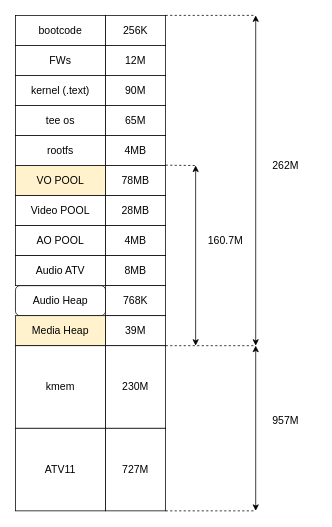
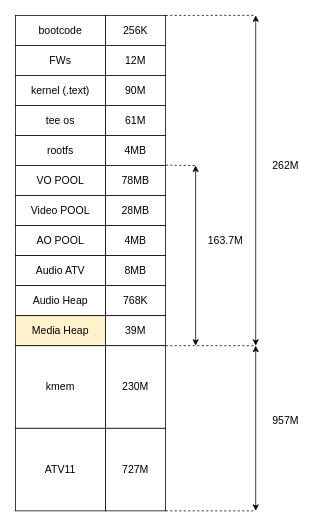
  <mxCell id="0" />
  <mxCell id="1" parent="0" />
  <mxCell id="2" value="bootcode" style="rounded=0;whiteSpace=wrap;html=1;fontSize=14;" vertex="1" parent="1"><mxGeometry x="20" y="20" width="120" height="40" as="geometry" /></mxCell>
  <mxCell id="3" value="256K" style="rounded=0;whiteSpace=wrap;html=1;fontSize=14;" vertex="1" parent="1"><mxGeometry x="140" y="20" width="80" height="40" as="geometry" /></mxCell>
  <mxCell id="4" value="FWs" style="rounded=0;whiteSpace=wrap;html=1;fontSize=14;" vertex="1" parent="1"><mxGeometry x="20" y="60" width="120" height="40" as="geometry" /></mxCell>
  <mxCell id="5" value="12M" style="rounded=0;whiteSpace=wrap;html=1;fontSize=14;" vertex="1" parent="1"><mxGeometry x="140" y="60" width="80" height="40" as="geometry" /></mxCell>
  <mxCell id="6" value="kernel (.text)" style="rounded=0;whiteSpace=wrap;html=1;fontSize=14;" vertex="1" parent="1"><mxGeometry x="20" y="100" width="120" height="40" as="geometry" /></mxCell>
  <mxCell id="7" value="90M" style="rounded=0;whiteSpace=wrap;html=1;fontSize=14;" vertex="1" parent="1"><mxGeometry x="140" y="100" width="80" height="40" as="geometry" /></mxCell>
  <mxCell id="8" value="tee os" style="rounded=0;whiteSpace=wrap;html=1;fontSize=14;" vertex="1" parent="1"><mxGeometry x="20" y="140" width="120" height="40" as="geometry" /></mxCell>
- <mxCell id="9" value="65M" style="rounded=0;whiteSpace=wrap;html=1;fontSize=14;" vertex="1" parent="1"><mxGeometry x="140" y="140" width="80" height="40" as="geometry" /></mxCell>
- <mxCell id="10" value="VO POOL" style="rounded=0;whiteSpace=wrap;html=1;fontSize=14;fillColor=#fff2cc;" vertex="1" parent="1"><mxGeometry x="20" y="220" width="120" height="40" as="geometry" /></mxCell>
+ <mxCell id="9" value="61M" style="rounded=0;whiteSpace=wrap;html=1;fontSize=14;" vertex="1" parent="1"><mxGeometry x="140" y="140" width="80" height="40" as="geometry" /></mxCell>
+ <mxCell id="10" value="VO POOL" style="rounded=0;whiteSpace=wrap;html=1;fontSize=14;" vertex="1" parent="1"><mxGeometry x="20" y="220" width="120" height="40" as="geometry" /></mxCell>
  <mxCell id="11" value="Video POOL" style="rounded=0;whiteSpace=wrap;html=1;fontSize=14;" vertex="1" parent="1"><mxGeometry x="20" y="260" width="120" height="40" as="geometry" /></mxCell>
  <mxCell id="12" value="AO POOL" style="rounded=0;whiteSpace=wrap;html=1;fontSize=14;" vertex="1" parent="1"><mxGeometry x="20" y="300" width="120" height="40" as="geometry" /></mxCell>
  <mxCell id="13" value="Audio ATV" style="rounded=0;whiteSpace=wrap;html=1;fontSize=14;" vertex="1" parent="1"><mxGeometry x="20" y="340" width="120" height="40" as="geometry" /></mxCell>
- <mxCell id="14" value="Audio Heap" style="whiteSpace=wrap;html=1;fontSize=14;rounded=1;" vertex="1" parent="1"><mxGeometry x="20" y="380" width="120" height="40" as="geometry" /></mxCell>
+ <mxCell id="14" value="Audio Heap" style="rounded=0;whiteSpace=wrap;html=1;fontSize=14;" vertex="1" parent="1"><mxGeometry x="20" y="380" width="120" height="40" as="geometry" /></mxCell>
  <mxCell id="15" value="Media Heap" style="rounded=0;whiteSpace=wrap;html=1;fontSize=14;fillColor=#fff2cc;" vertex="1" parent="1"><mxGeometry x="20" y="420" width="120" height="40" as="geometry" /></mxCell>
  <mxCell id="16" value="78MB" style="rounded=0;whiteSpace=wrap;html=1;fontSize=14;" vertex="1" parent="1"><mxGeometry x="140" y="220" width="80" height="40" as="geometry" /></mxCell>
  <mxCell id="17" value="28MB" style="rounded=0;whiteSpace=wrap;html=1;fontSize=14;" vertex="1" parent="1"><mxGeometry x="140" y="260" width="80" height="40" as="geometry" /></mxCell>
  <mxCell id="18" value="4MB" style="rounded=0;whiteSpace=wrap;html=1;fontSize=14;" vertex="1" parent="1"><mxGeometry x="140" y="300" width="80" height="40" as="geometry" /></mxCell>
  <mxCell id="19" value="8MB" style="rounded=0;whiteSpace=wrap;html=1;fontSize=14;" vertex="1" parent="1"><mxGeometry x="140" y="340" width="80" height="40" as="geometry" /></mxCell>
  <mxCell id="20" value="768K" style="rounded=0;whiteSpace=wrap;html=1;fontSize=14;" vertex="1" parent="1"><mxGeometry x="140" y="380" width="80" height="40" as="geometry" /></mxCell>
  <mxCell id="21" value="39M" style="rounded=0;whiteSpace=wrap;html=1;fontSize=14;" vertex="1" parent="1"><mxGeometry x="140" y="420" width="80" height="40" as="geometry" /></mxCell>
  <mxCell id="22" value="rootfs" style="rounded=0;whiteSpace=wrap;html=1;fontSize=14;" vertex="1" parent="1"><mxGeometry x="20" y="180" width="120" height="40" as="geometry" /></mxCell>
  <mxCell id="23" value="4MB" style="rounded=0;whiteSpace=wrap;html=1;fontSize=14;" vertex="1" parent="1"><mxGeometry x="140" y="180" width="80" height="40" as="geometry" /></mxCell>
  <mxCell id="24" value="" style="endArrow=classic;startArrow=classic;html=1;fontSize=14;" edge="1" parent="1"><mxGeometry width="50" height="50" relative="1" as="geometry"><mxPoint x="260" y="460" as="sourcePoint" /><mxPoint x="260" y="220" as="targetPoint" /></mxGeometry></mxCell>
- <mxCell id="25" value="160.7M" style="text;html=1;strokeColor=none;fillColor=none;align=center;verticalAlign=middle;whiteSpace=wrap;rounded=0;fontSize=14;" vertex="1" parent="1"><mxGeometry x="260" y="300" width="80" height="40" as="geometry" /></mxCell>
+ <mxCell id="25" value="163.7M" style="text;html=1;strokeColor=none;fillColor=none;align=center;verticalAlign=middle;whiteSpace=wrap;rounded=0;fontSize=14;" vertex="1" parent="1"><mxGeometry x="260" y="300" width="80" height="40" as="geometry" /></mxCell>
  <mxCell id="26" value="" style="endArrow=classic;startArrow=classic;html=1;fontSize=14;" edge="1" parent="1"><mxGeometry width="50" height="50" relative="1" as="geometry"><mxPoint x="340" y="460" as="sourcePoint" /><mxPoint x="340" y="20" as="targetPoint" /></mxGeometry></mxCell>
  <mxCell id="27" value="262M" style="text;html=1;strokeColor=none;fillColor=none;align=center;verticalAlign=middle;whiteSpace=wrap;rounded=0;fontSize=14;" vertex="1" parent="1"><mxGeometry x="340" y="200" width="80" height="40" as="geometry" /></mxCell>
  <mxCell id="28" value="kmem" style="rounded=0;whiteSpace=wrap;html=1;fontSize=14;" vertex="1" parent="1"><mxGeometry x="20" y="460" width="120" height="110" as="geometry" /></mxCell>
  <mxCell id="29" value="ATV11" style="rounded=0;whiteSpace=wrap;html=1;fontSize=14;" vertex="1" parent="1"><mxGeometry x="20" y="570" width="120" height="110" as="geometry" /></mxCell>
  <mxCell id="30" value="230M" style="rounded=0;whiteSpace=wrap;html=1;fontSize=14;" vertex="1" parent="1"><mxGeometry x="140" y="460" width="80" height="110" as="geometry" /></mxCell>
  <mxCell id="31" value="727M" style="rounded=0;whiteSpace=wrap;html=1;fontSize=14;" vertex="1" parent="1"><mxGeometry x="140" y="570" width="80" height="110" as="geometry" /></mxCell>
  <mxCell id="32" value="" style="endArrow=classic;startArrow=classic;html=1;fontSize=14;" edge="1" parent="1"><mxGeometry width="50" height="50" relative="1" as="geometry"><mxPoint x="340" y="680" as="sourcePoint" /><mxPoint x="340" y="460" as="targetPoint" /></mxGeometry></mxCell>
  <mxCell id="33" value="957M" style="text;html=1;strokeColor=none;fillColor=none;align=center;verticalAlign=middle;whiteSpace=wrap;rounded=0;fontSize=14;" vertex="1" parent="1"><mxGeometry x="340" y="540" width="80" height="40" as="geometry" /></mxCell>
  <mxCell id="34" value="" style="endArrow=none;dashed=1;html=1;fontSize=14;exitX=1;exitY=0;exitDx=0;exitDy=0;" edge="1" parent="1" source="3"><mxGeometry width="50" height="50" relative="1" as="geometry"><mxPoint x="550" y="420" as="sourcePoint" /><mxPoint x="340" y="20" as="targetPoint" /></mxGeometry></mxCell>
  <mxCell id="35" value="" style="endArrow=none;dashed=1;html=1;fontSize=14;exitX=1;exitY=0;exitDx=0;exitDy=0;" edge="1" parent="1" source="30"><mxGeometry width="50" height="50" relative="1" as="geometry"><mxPoint x="420" y="460" as="sourcePoint" /><mxPoint x="340" y="460" as="targetPoint" /></mxGeometry></mxCell>
  <mxCell id="36" value="" style="endArrow=none;dashed=1;html=1;fontSize=14;exitX=1;exitY=0;exitDx=0;exitDy=0;" edge="1" parent="1"><mxGeometry width="50" height="50" relative="1" as="geometry"><mxPoint x="220" y="680" as="sourcePoint" /><mxPoint x="340" y="680" as="targetPoint" /></mxGeometry></mxCell>
  <mxCell id="37" value="" style="endArrow=none;dashed=1;html=1;fontSize=14;exitX=1;exitY=0;exitDx=0;exitDy=0;" edge="1" parent="1"><mxGeometry width="50" height="50" relative="1" as="geometry"><mxPoint x="220" y="219.5" as="sourcePoint" /><mxPoint x="260" y="220" as="targetPoint" /></mxGeometry></mxCell>
